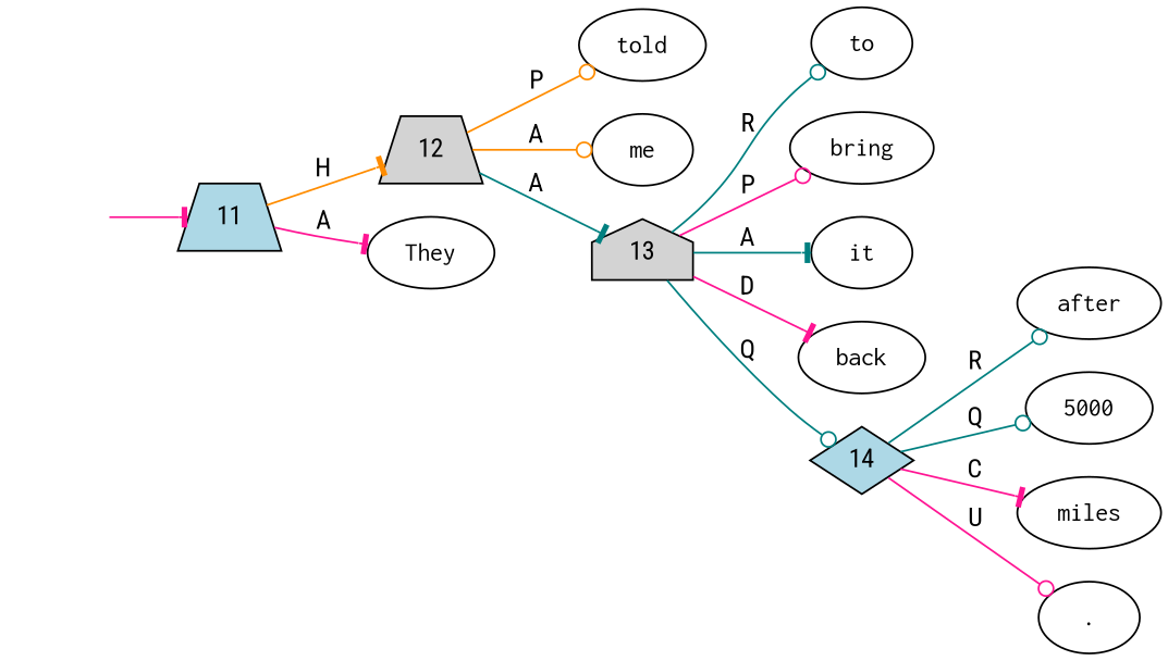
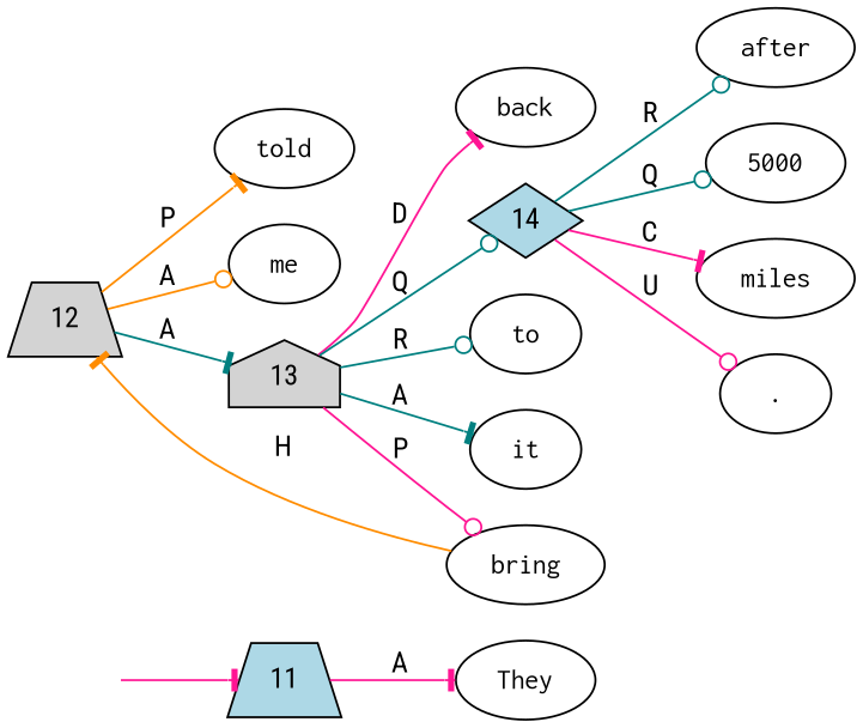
  digraph {
    fontname="Roboto Condensed"
    rankdir=LR
    node [fontname="Roboto Condensed" shape=oval]
    edge [arrowhead=odot color=deeppink fontname="Roboto Condensed"]
    top [style=invis shape=""]
    11 [fillcolor=lightblue shape=trapezium style=filled]
    12 [fillcolor=lightgrey shape=trapezium style=filled]
    n4 [label=<<table align="center" border="0" cellspacing="0"><tr><td colspan="2"><font face="Courier">They</font></td></tr></table>>]
    n5 [label=<<table align="center" border="0" cellspacing="0"><tr><td colspan="2"><font face="Courier">told</font></td></tr></table>>]
    n6 [label=<<table align="center" border="0" cellspacing="0"><tr><td colspan="2"><font face="Courier">me</font></td></tr></table>>]
    13 [fillcolor=lightgrey shape=house style=filled]
    n8 [label=<<table align="center" border="0" cellspacing="0"><tr><td colspan="2"><font face="Courier">to</font></td></tr></table>>]
    n9 [label=<<table align="center" border="0" cellspacing="0"><tr><td colspan="2"><font face="Courier">bring</font></td></tr></table>>]
    n10 [label=<<table align="center" border="0" cellspacing="0"><tr><td colspan="2"><font face="Courier">it</font></td></tr></table>>]
    n11 [label=<<table align="center" border="0" cellspacing="0"><tr><td colspan="2"><font face="Courier">back</font></td></tr></table>>]
    n12 [label=<<table align="center" border="0" cellspacing="0"><tr><td colspan="2"><font face="Courier">after</font></td></tr></table>>]
    n13 [label=<<table align="center" border="0" cellspacing="0"><tr><td colspan="2"><font face="Courier">5000</font></td></tr></table>>]
    n14 [label=<<table align="center" border="0" cellspacing="0"><tr><td colspan="2"><font face="Courier">miles</font></td></tr></table>>]
    n15 [label=<<table align="center" border="0" cellspacing="0"><tr><td colspan="2"><font face="Courier">.</font></td></tr></table>>]
    14 [fillcolor=lightblue shape=diamond style=filled]
    top -> 11 [arrowhead=tee]
-   11 -> 12 [arrowhead=tee color=darkorange label=H]
+   n9 -> 12 [arrowhead=tee color=darkorange label=H]
    11 -> n4 [arrowhead=tee label=A]
-   12 -> n5 [color=darkorange label=P]
+   12 -> n5 [arrowhead=tee color=darkorange label=P]
    12 -> n6 [color=darkorange label=A]
    12 -> 13 [arrowhead=tee color=teal label=A]
    13 -> n8 [color=teal label=R]
    13 -> n9 [label=P]
    13 -> n10 [arrowhead=tee color=teal label=A]
    13 -> n11 [arrowhead=tee label=D]
    13 -> 14 [color=teal label=Q]
    14 -> n12 [color=teal label=R]
    14 -> n13 [color=teal label=Q]
    14 -> n14 [arrowhead=tee label=C]
    14 -> n15 [label=U]
  }
